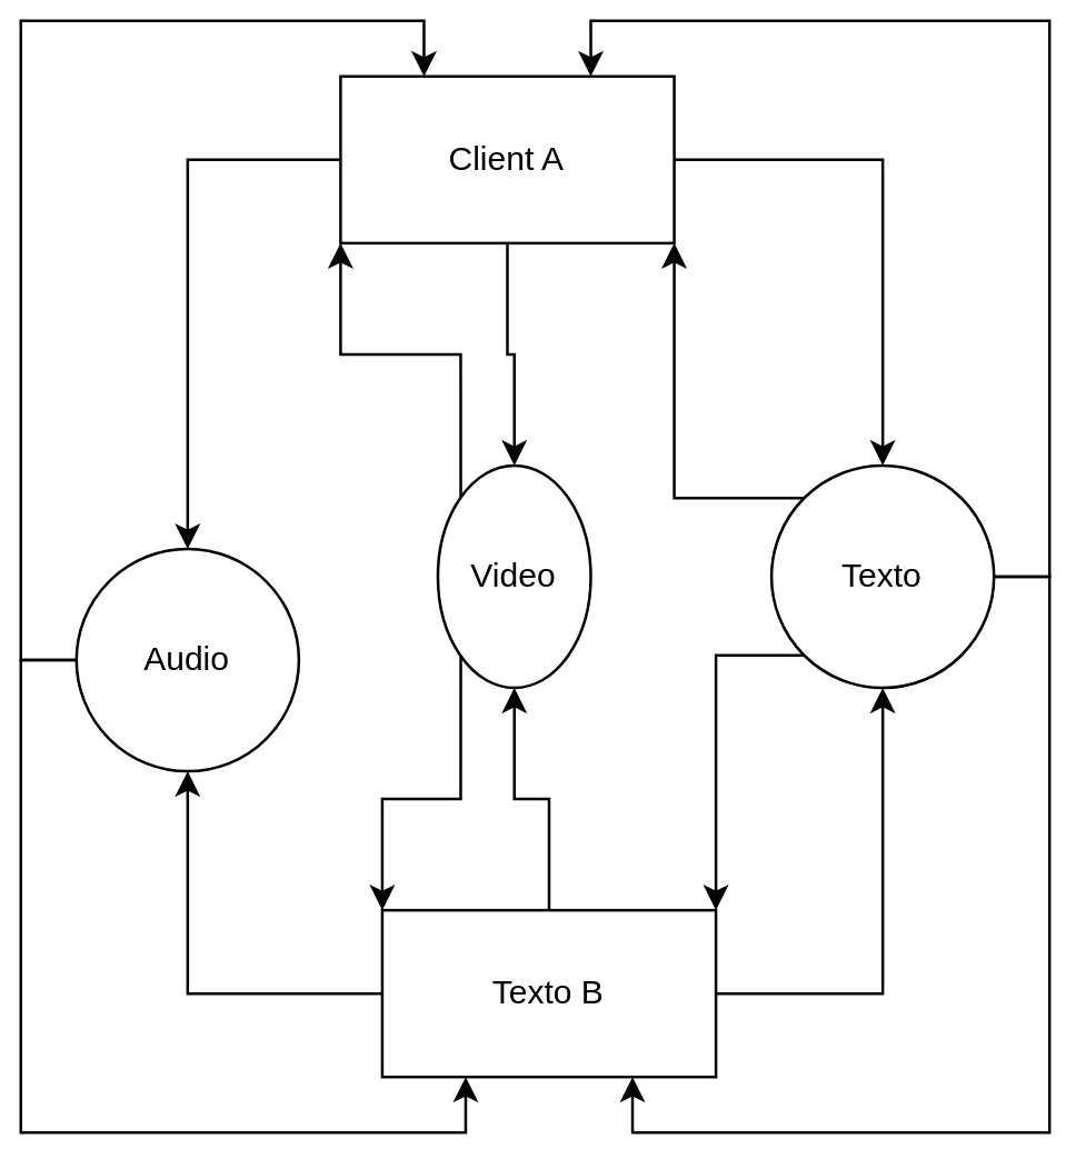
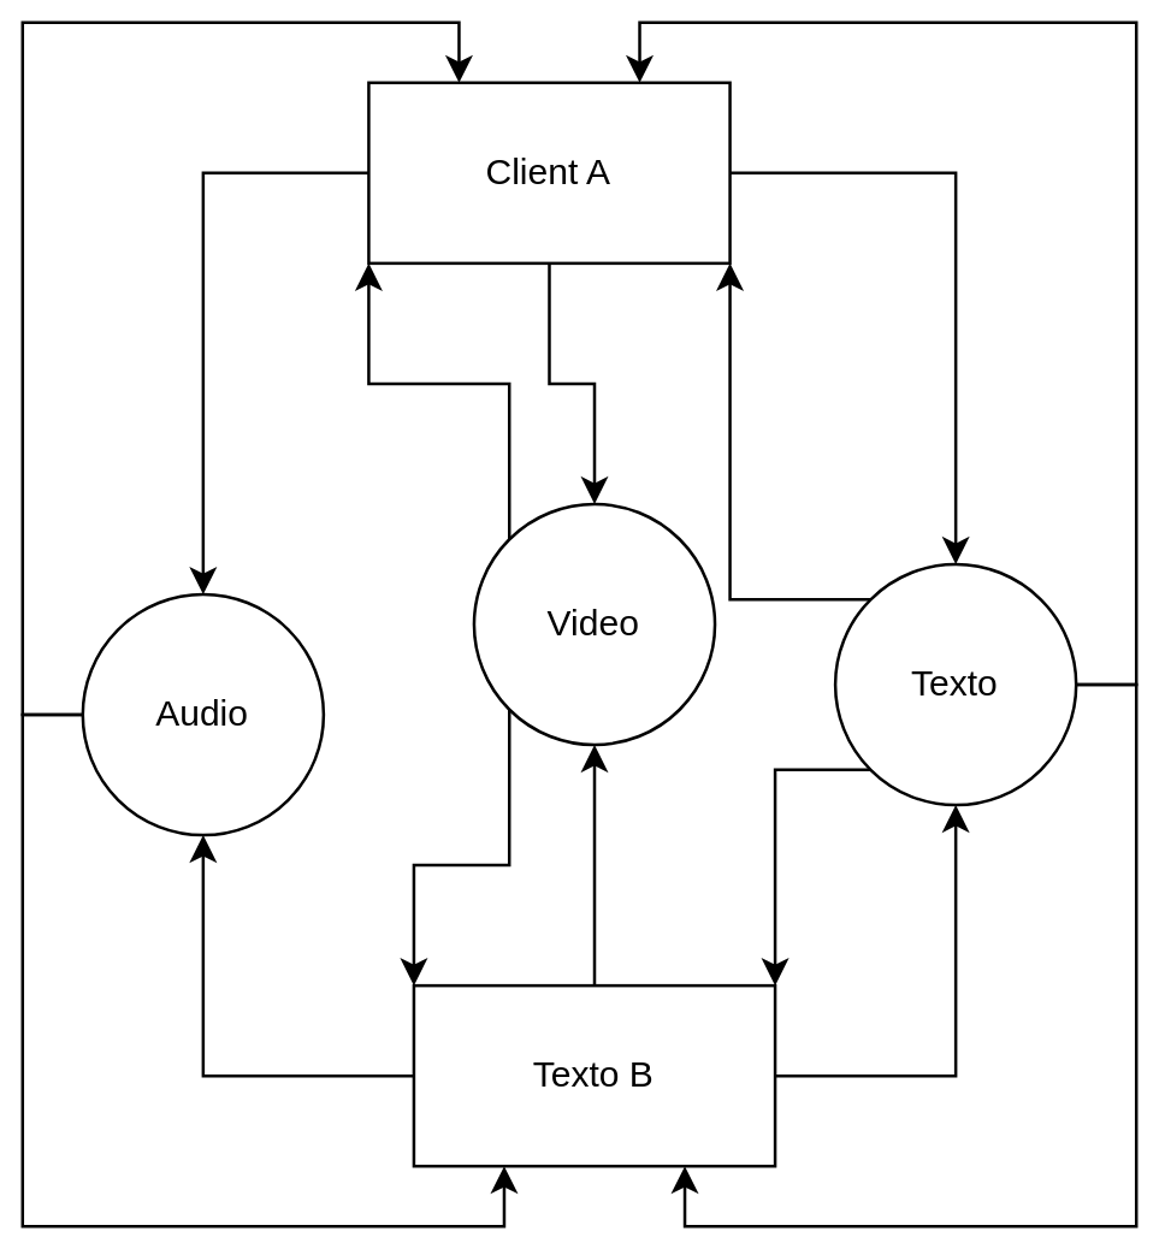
  <mxCell id="0" />
  <mxCell id="1" parent="0" />
  <mxCell id="2" style="edgeStyle=orthogonalEdgeStyle;rounded=0;orthogonalLoop=1;jettySize=auto;html=1;exitX=1;exitY=0.5;exitDx=0;exitDy=0;entryX=0.5;entryY=0;entryDx=0;entryDy=0;" edge="1" parent="1" source="5" target="16"><mxGeometry relative="1" as="geometry" /></mxCell>
  <mxCell id="3" style="edgeStyle=orthogonalEdgeStyle;rounded=0;orthogonalLoop=1;jettySize=auto;html=1;exitX=0;exitY=0.5;exitDx=0;exitDy=0;entryX=0.5;entryY=0;entryDx=0;entryDy=0;" edge="1" parent="1" source="5" target="8"><mxGeometry relative="1" as="geometry" /></mxCell>
  <mxCell id="4" style="edgeStyle=orthogonalEdgeStyle;rounded=0;orthogonalLoop=1;jettySize=auto;html=1;exitX=0.5;exitY=1;exitDx=0;exitDy=0;entryX=0.5;entryY=0;entryDx=0;entryDy=0;" edge="1" parent="1" source="5" target="11"><mxGeometry relative="1" as="geometry" /></mxCell>
  <mxCell id="5" value="Client A" style="rounded=0;whiteSpace=wrap;html=1;" parent="1" vertex="1"><mxGeometry x="115" y="20" width="120" height="60" as="geometry" /></mxCell>
  <mxCell id="6" style="edgeStyle=orthogonalEdgeStyle;rounded=0;orthogonalLoop=1;jettySize=auto;html=1;exitX=0;exitY=0.5;exitDx=0;exitDy=0;entryX=0.25;entryY=0;entryDx=0;entryDy=0;" edge="1" parent="1" source="8" target="5"><mxGeometry relative="1" as="geometry" /></mxCell>
  <mxCell id="7" style="edgeStyle=orthogonalEdgeStyle;rounded=0;orthogonalLoop=1;jettySize=auto;html=1;exitX=0;exitY=0.5;exitDx=0;exitDy=0;entryX=0.25;entryY=1;entryDx=0;entryDy=0;" edge="1" parent="1" source="8" target="20"><mxGeometry relative="1" as="geometry" /></mxCell>
  <mxCell id="8" value="Audio" style="ellipse;whiteSpace=wrap;html=1;aspect=fixed;" vertex="1" parent="1"><mxGeometry x="20" y="190" width="80" height="80" as="geometry" /></mxCell>
  <mxCell id="9" style="edgeStyle=orthogonalEdgeStyle;rounded=0;orthogonalLoop=1;jettySize=auto;html=1;exitX=0;exitY=0;exitDx=0;exitDy=0;entryX=0;entryY=1;entryDx=0;entryDy=0;" edge="1" parent="1" source="11" target="5"><mxGeometry relative="1" as="geometry" /></mxCell>
  <mxCell id="10" style="edgeStyle=orthogonalEdgeStyle;rounded=0;orthogonalLoop=1;jettySize=auto;html=1;exitX=0;exitY=1;exitDx=0;exitDy=0;entryX=0;entryY=0;entryDx=0;entryDy=0;" edge="1" parent="1" source="11" target="20"><mxGeometry relative="1" as="geometry" /></mxCell>
- <mxCell id="11" value="Video" style="ellipse;whiteSpace=wrap;html=1;aspect=fixed;" vertex="1" parent="1"><mxGeometry x="150" y="160" width="55" height="80" as="geometry" /></mxCell>
+ <mxCell id="11" value="Video" style="ellipse;whiteSpace=wrap;html=1;aspect=fixed;" vertex="1" parent="1"><mxGeometry x="150" y="160" width="80" height="80" as="geometry" /></mxCell>
  <mxCell id="12" style="edgeStyle=orthogonalEdgeStyle;rounded=0;orthogonalLoop=1;jettySize=auto;html=1;exitX=1;exitY=0.5;exitDx=0;exitDy=0;entryX=0.75;entryY=0;entryDx=0;entryDy=0;" edge="1" parent="1" source="16" target="5"><mxGeometry relative="1" as="geometry" /></mxCell>
  <mxCell id="13" style="edgeStyle=orthogonalEdgeStyle;rounded=0;orthogonalLoop=1;jettySize=auto;html=1;exitX=1;exitY=0.5;exitDx=0;exitDy=0;entryX=0.75;entryY=1;entryDx=0;entryDy=0;" edge="1" parent="1" source="16" target="20"><mxGeometry relative="1" as="geometry" /></mxCell>
  <mxCell id="14" style="edgeStyle=orthogonalEdgeStyle;rounded=0;orthogonalLoop=1;jettySize=auto;html=1;exitX=0;exitY=1;exitDx=0;exitDy=0;entryX=1;entryY=0;entryDx=0;entryDy=0;" edge="1" parent="1" source="16" target="20"><mxGeometry relative="1" as="geometry" /></mxCell>
  <mxCell id="15" style="edgeStyle=orthogonalEdgeStyle;rounded=0;orthogonalLoop=1;jettySize=auto;html=1;exitX=0;exitY=0;exitDx=0;exitDy=0;entryX=1;entryY=1;entryDx=0;entryDy=0;" edge="1" parent="1" source="16" target="5"><mxGeometry relative="1" as="geometry" /></mxCell>
- <mxCell id="16" value="Texto" style="ellipse;whiteSpace=wrap;html=1;aspect=fixed;" vertex="1" parent="1"><mxGeometry x="270" y="160" width="80" height="80" as="geometry" /></mxCell>
+ <mxCell id="16" value="Texto" style="ellipse;whiteSpace=wrap;html=1;aspect=fixed;" vertex="1" parent="1"><mxGeometry x="270" y="180" width="80" height="80" as="geometry" /></mxCell>
  <mxCell id="17" style="edgeStyle=orthogonalEdgeStyle;rounded=0;orthogonalLoop=1;jettySize=auto;html=1;exitX=0;exitY=0.5;exitDx=0;exitDy=0;entryX=0.5;entryY=1;entryDx=0;entryDy=0;" edge="1" parent="1" source="20" target="8"><mxGeometry relative="1" as="geometry" /></mxCell>
  <mxCell id="18" style="edgeStyle=orthogonalEdgeStyle;rounded=0;orthogonalLoop=1;jettySize=auto;html=1;exitX=1;exitY=0.5;exitDx=0;exitDy=0;entryX=0.5;entryY=1;entryDx=0;entryDy=0;" edge="1" parent="1" source="20" target="16"><mxGeometry relative="1" as="geometry" /></mxCell>
  <mxCell id="19" style="edgeStyle=orthogonalEdgeStyle;rounded=0;orthogonalLoop=1;jettySize=auto;html=1;exitX=0.5;exitY=0;exitDx=0;exitDy=0;entryX=0.5;entryY=1;entryDx=0;entryDy=0;" edge="1" parent="1" source="20" target="11"><mxGeometry relative="1" as="geometry" /></mxCell>
  <mxCell id="20" value="Texto B" style="rounded=0;whiteSpace=wrap;html=1;" vertex="1" parent="1"><mxGeometry x="130" y="320" width="120" height="60" as="geometry" /></mxCell>
